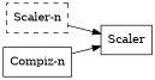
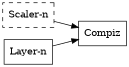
  digraph {
    rankdir=LR
    node [shape=box]
    "Scaler-n" [bgcolor=grey style=dashed]
-   Compiz [label=Scaler]
-   "Layer-n" [label="Compiz-n"]
+   Compiz
+   "Layer-n"
    subgraph sub_1 {
      "Scaler-n"
    }
    "Scaler-n" -> Compiz
    "Layer-n" -> Compiz
  }
